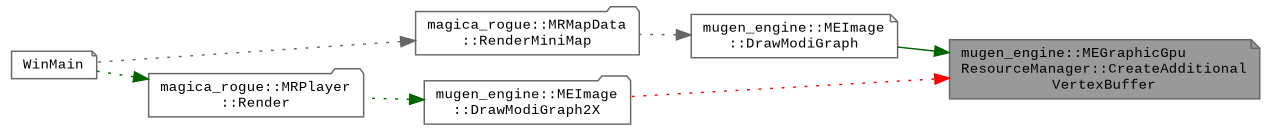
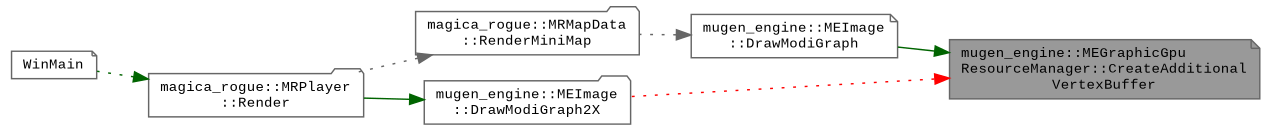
  digraph {
    fontname="Liberation Mono"
    rankdir=RL
    node [color=grey40 fillcolor=white fontname="Liberation Mono" fontsize=10 shape=note style=filled]
    edge [color=darkgreen dir=back fontname="Liberation Mono" fontsize=10 labelfontname=Helvetica labelfontsize=10 style=dotted]
    n1 [color=gray40 fillcolor=grey60 fontcolor=black height=0.2 label="mugen_engine::MEGraphicGpu\lResourceManager::CreateAdditional\lVertexBuffer" width=0.4]
    n2 [height=0.2 label="mugen_engine::MEImage\l::DrawModiGraph" width=0.4]
    n3 [height=0.2 label="mugen_engine::MEImage\l::DrawModiGraph2X" shape=folder width=0.4]
    n4 [height=0.2 label="magica_rogue::MRMapData\l::RenderMiniMap" shape=folder width=0.4]
    n5 [height=0.2 label="magica_rogue::MRPlayer\l::Render" shape=folder width=0.4]
    n6 [height=0.2 label=WinMain width=0.4]
    n1 -> n2 [style=solid]
    n1 -> n3 [color=red]
    n2 -> n4 [color=gray40]
-   n3 -> n5
-   n4 -> n6 [color=gray40]
+   n3 -> n5 [style=solid]
+   n4 -> n5 [color=gray40]
    n5 -> n6
  }
